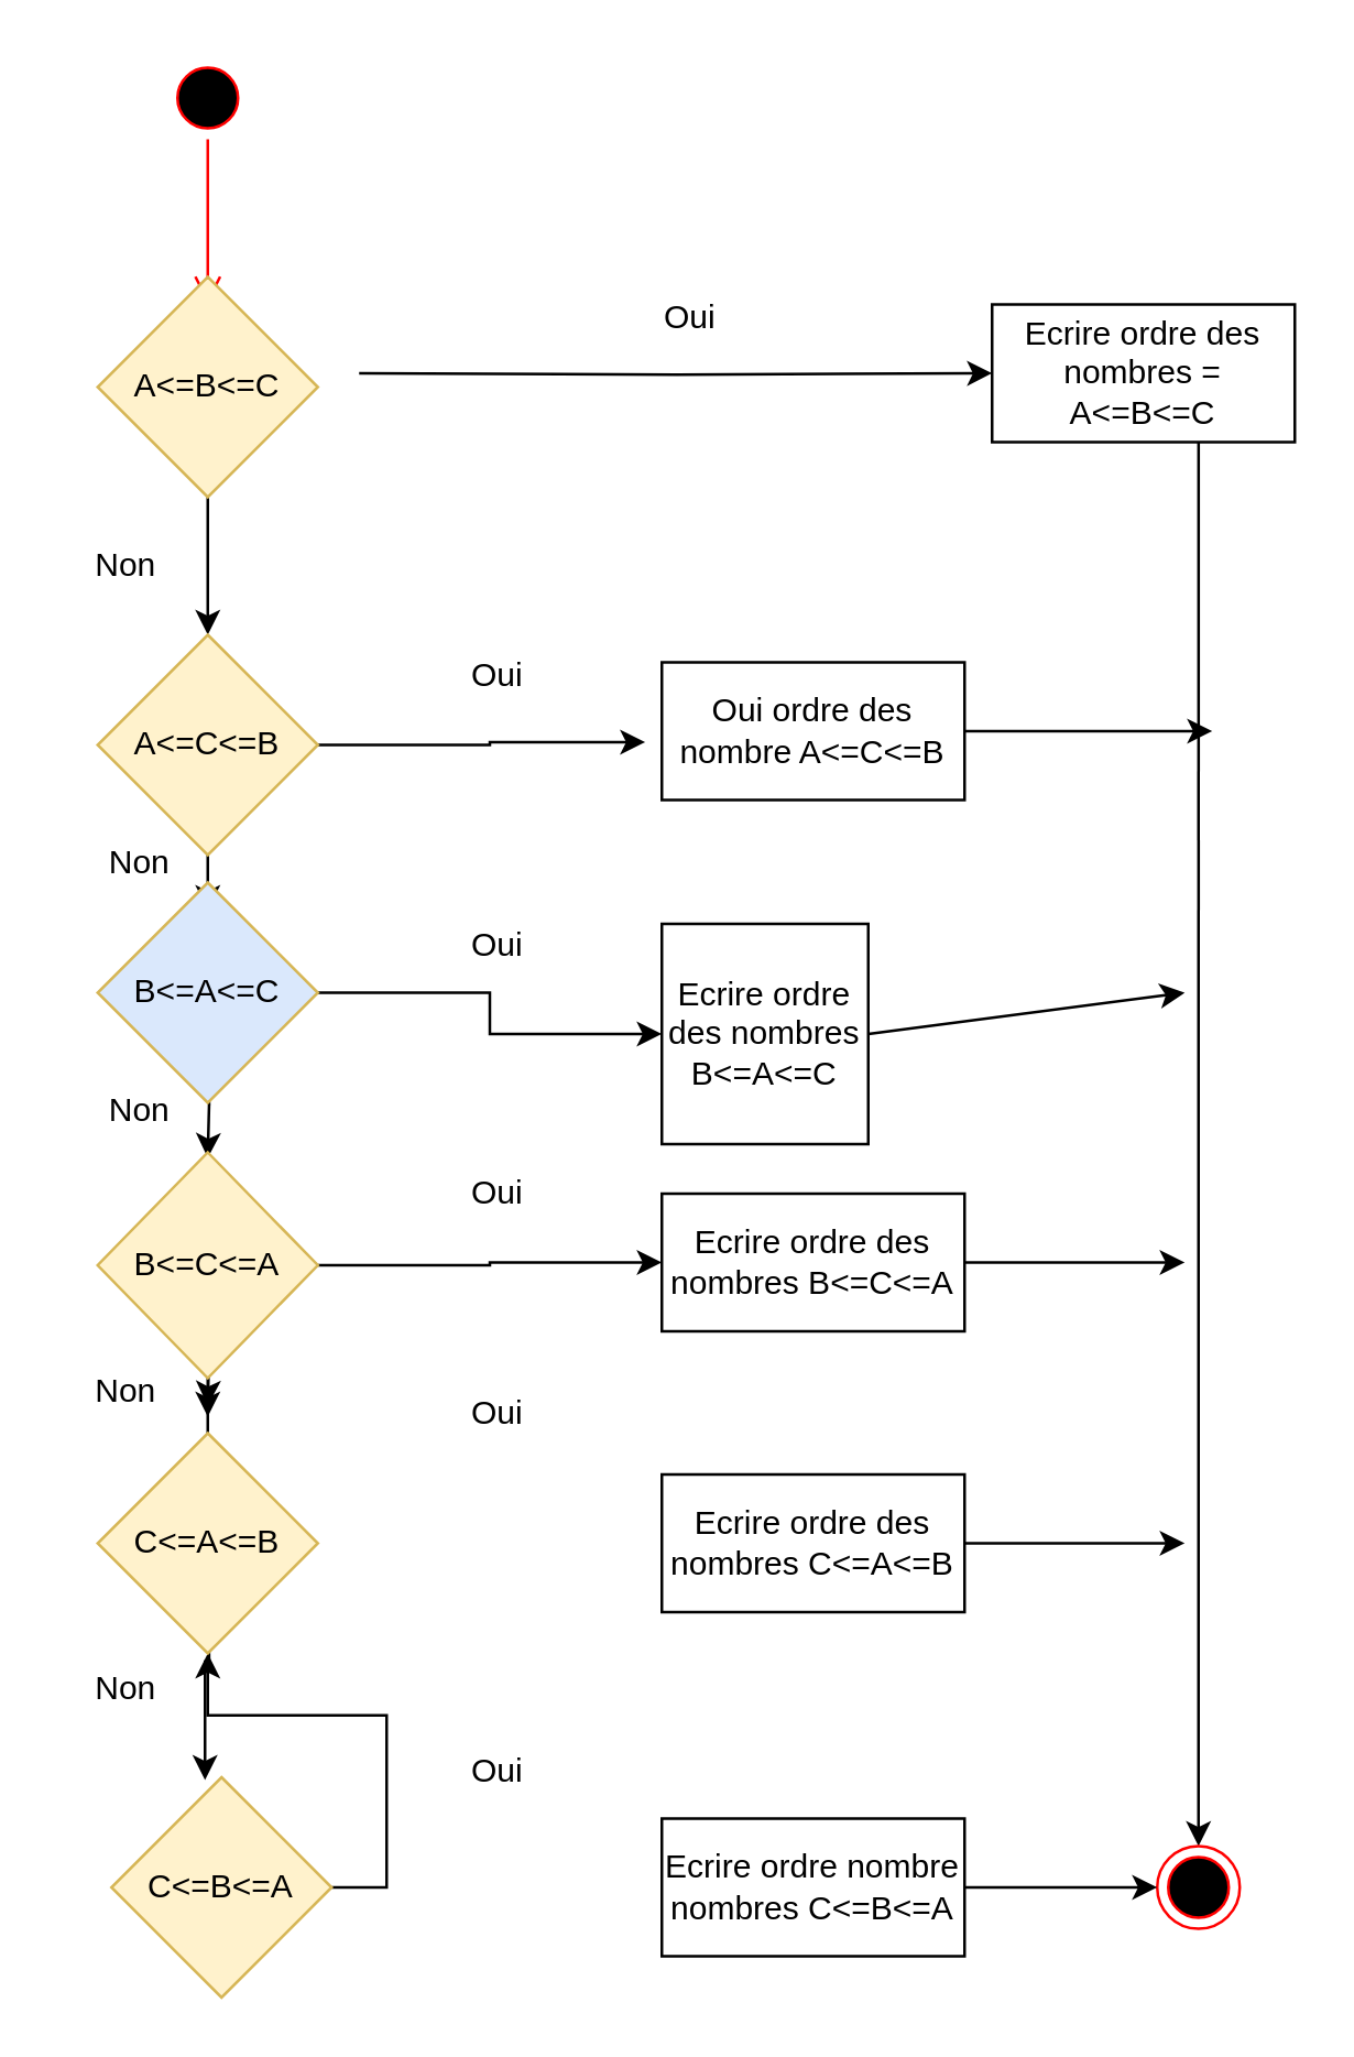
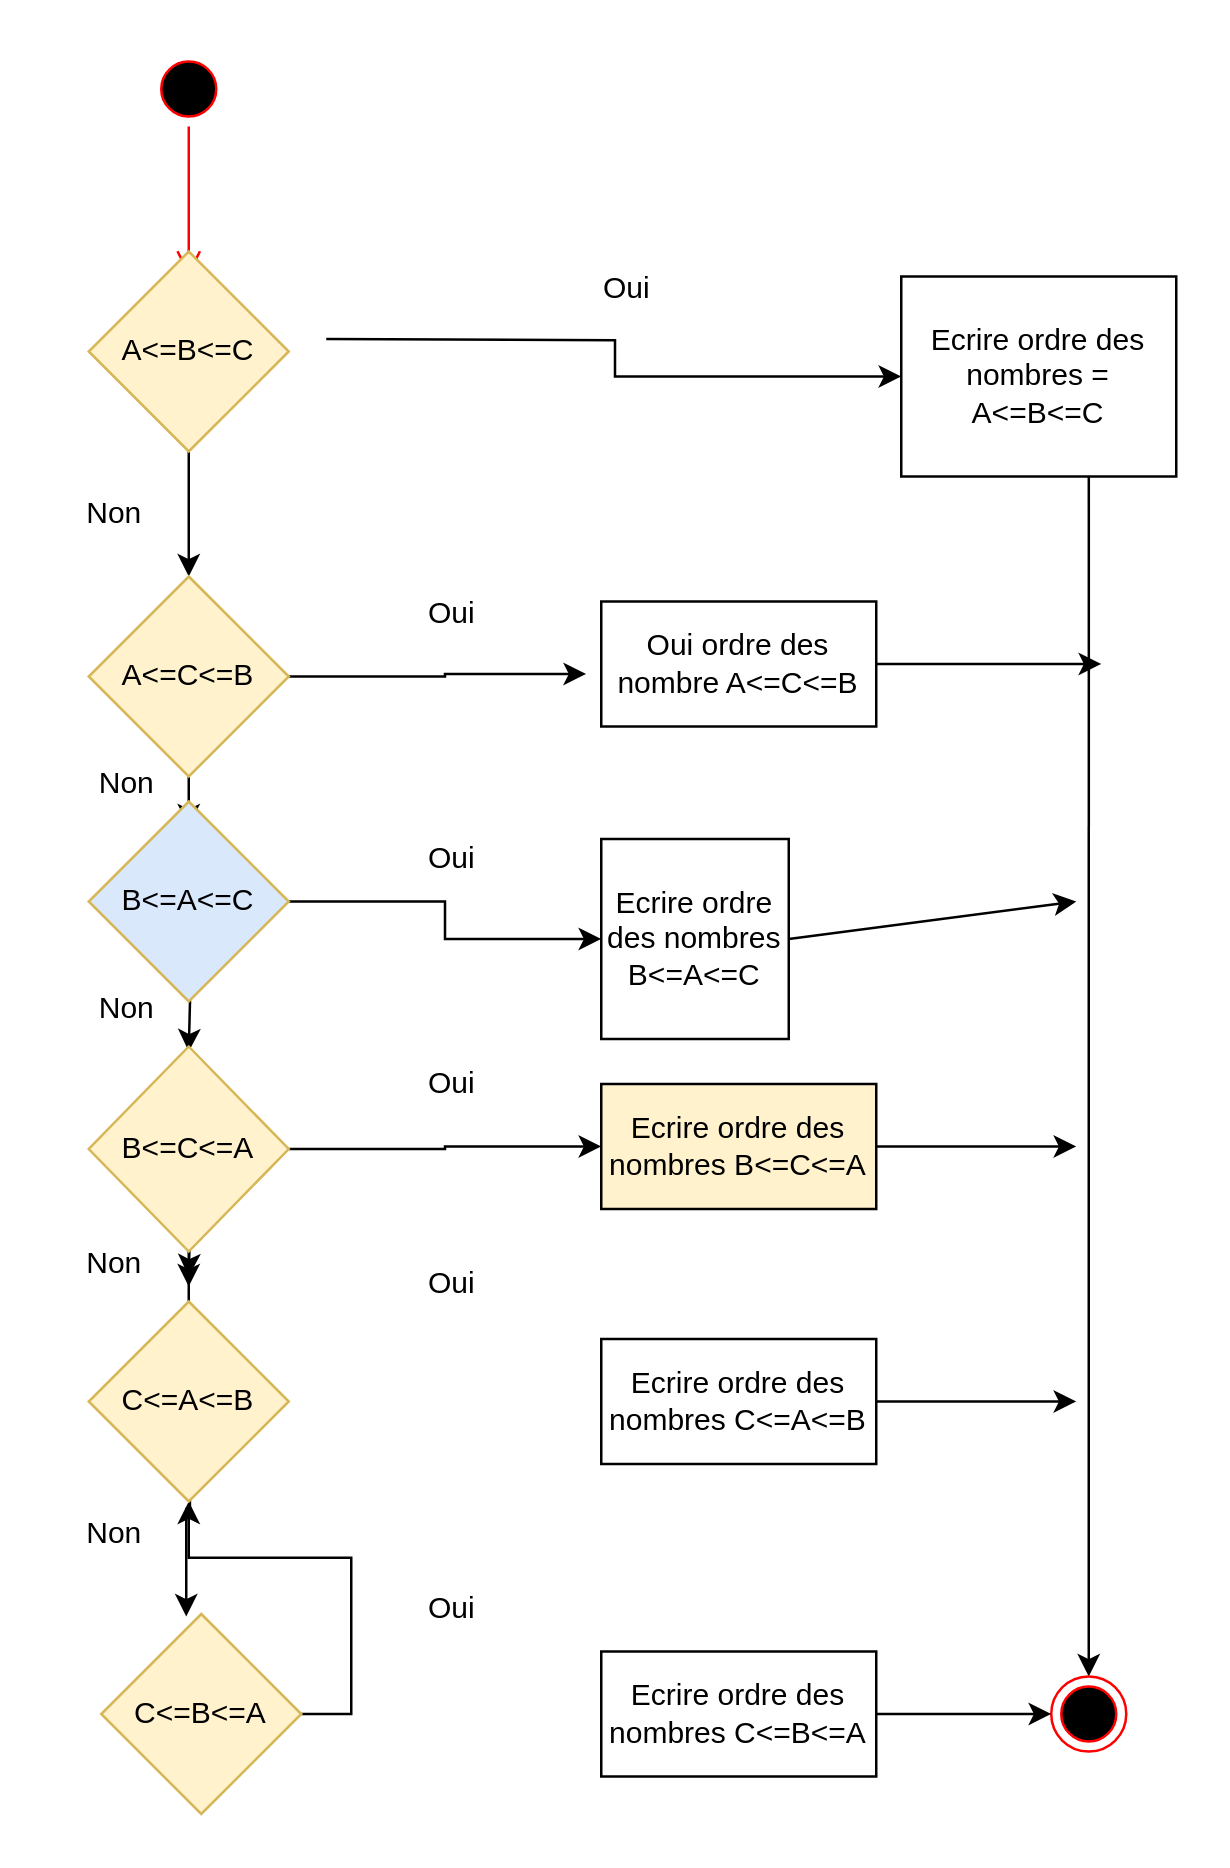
  <mxCell id="0" />
  <mxCell id="1" parent="0" />
  <mxCell id="2" value="" style="ellipse;html=1;shape=startState;fillColor=#000000;strokeColor=#ff0000;" parent="1" vertex="1"><mxGeometry x="60" y="20" width="30" height="30" as="geometry" /></mxCell>
  <mxCell id="3" value="" style="edgeStyle=orthogonalEdgeStyle;html=1;verticalAlign=bottom;endArrow=open;endSize=8;strokeColor=#ff0000;rounded=0;" parent="1" source="2" edge="1"><mxGeometry relative="1" as="geometry"><mxPoint x="75" y="110" as="targetPoint" /></mxGeometry></mxCell>
  <mxCell id="4" value="" style="edgeStyle=orthogonalEdgeStyle;rounded=0;orthogonalLoop=1;jettySize=auto;html=1;" parent="1" edge="1"><mxGeometry relative="1" as="geometry"><mxPoint x="75" y="160" as="sourcePoint" /><mxPoint x="75" y="230" as="targetPoint" /></mxGeometry></mxCell>
  <mxCell id="5" value="" style="edgeStyle=orthogonalEdgeStyle;rounded=0;orthogonalLoop=1;jettySize=auto;html=1;" edge="1" parent="1"><mxGeometry relative="1" as="geometry"><mxPoint x="75" y="280" as="sourcePoint" /><mxPoint x="75" y="330" as="targetPoint" /></mxGeometry></mxCell>
  <mxCell id="6" value="" style="edgeStyle=orthogonalEdgeStyle;rounded=0;orthogonalLoop=1;jettySize=auto;html=1;exitX=1;exitY=0.5;exitDx=0;exitDy=0;" parent="1" target="8" edge="1"><mxGeometry relative="1" as="geometry"><mxPoint x="130" y="135" as="sourcePoint" /></mxGeometry></mxCell>
  <mxCell id="7" value="" style="edgeStyle=orthogonalEdgeStyle;rounded=0;orthogonalLoop=1;jettySize=auto;html=1;entryX=0.5;entryY=0;entryDx=0;entryDy=0;exitX=0.682;exitY=1;exitDx=0;exitDy=0;exitPerimeter=0;" edge="1" parent="1" source="8" target="10"><mxGeometry relative="1" as="geometry"><mxPoint x="440" y="170" as="sourcePoint" /><mxPoint x="434.5" y="680" as="targetPoint" /><Array as="points" /></mxGeometry></mxCell>
- <mxCell id="8" value="Ecrire ordre des nombres = A&amp;lt;=B&amp;lt;=C" style="html=1;whiteSpace=wrap;" parent="1" vertex="1"><mxGeometry x="360" y="110" width="110" height="50" as="geometry" /></mxCell>
+ <mxCell id="8" value="Ecrire ordre des nombres = A&amp;lt;=B&amp;lt;=C" style="html=1;whiteSpace=wrap;" parent="1" vertex="1"><mxGeometry x="360" y="110" width="110" height="80" as="geometry" /></mxCell>
  <mxCell id="9" value="Oui ordre des nombre A&amp;lt;=C&amp;lt;=B" style="html=1;whiteSpace=wrap;" parent="1" vertex="1"><mxGeometry x="240" y="240" width="110" height="50" as="geometry" /></mxCell>
  <mxCell id="10" value="" style="ellipse;html=1;shape=endState;fillColor=#000000;strokeColor=#ff0000;" vertex="1" parent="1"><mxGeometry x="420" y="670" width="30" height="30" as="geometry" /></mxCell>
  <mxCell id="11" value="" style="endArrow=classic;html=1;rounded=0;exitX=1;exitY=0.5;exitDx=0;exitDy=0;" edge="1" parent="1" source="9"><mxGeometry width="50" height="50" relative="1" as="geometry"><mxPoint x="340" y="320" as="sourcePoint" /><mxPoint x="440" y="265" as="targetPoint" /></mxGeometry></mxCell>
  <mxCell id="12" value="Oui" style="text;html=1;align=center;verticalAlign=middle;resizable=0;points=[];autosize=1;strokeColor=none;fillColor=none;" vertex="1" parent="1"><mxGeometry x="160" y="230" width="40" height="30" as="geometry" /></mxCell>
  <mxCell id="13" value="Oui" style="text;html=1;align=center;verticalAlign=middle;resizable=0;points=[];autosize=1;strokeColor=none;fillColor=none;" vertex="1" parent="1"><mxGeometry x="230" y="100" width="40" height="30" as="geometry" /></mxCell>
  <mxCell id="14" value="Non" style="text;html=1;align=center;verticalAlign=middle;resizable=0;points=[];autosize=1;strokeColor=none;fillColor=none;" vertex="1" parent="1"><mxGeometry x="20" y="190" width="50" height="30" as="geometry" /></mxCell>
  <mxCell id="15" value="" style="edgeStyle=orthogonalEdgeStyle;rounded=0;orthogonalLoop=1;jettySize=auto;html=1;exitX=1;exitY=0.5;exitDx=0;exitDy=0;" edge="1" parent="1" source="39" target="17"><mxGeometry relative="1" as="geometry"><mxPoint x="130" y="355" as="sourcePoint" /></mxGeometry></mxCell>
  <mxCell id="16" value="" style="edgeStyle=orthogonalEdgeStyle;rounded=0;orthogonalLoop=1;jettySize=auto;html=1;" edge="1" parent="1"><mxGeometry relative="1" as="geometry"><mxPoint x="75" y="380" as="sourcePoint" /><mxPoint x="75" y="420" as="targetPoint" /></mxGeometry></mxCell>
  <mxCell id="17" value="Ecrire ordre des nombres B&amp;lt;=A&amp;lt;=C" style="html=1;whiteSpace=wrap;" vertex="1" parent="1"><mxGeometry x="240" y="335" width="75" height="80" as="geometry" /></mxCell>
  <mxCell id="18" value="Oui" style="text;html=1;align=center;verticalAlign=middle;resizable=0;points=[];autosize=1;strokeColor=none;fillColor=none;" vertex="1" parent="1"><mxGeometry x="160" y="328" width="40" height="30" as="geometry" /></mxCell>
  <mxCell id="19" value="" style="endArrow=classic;html=1;rounded=0;exitX=1;exitY=0.5;exitDx=0;exitDy=0;" edge="1" parent="1" source="17"><mxGeometry width="50" height="50" relative="1" as="geometry"><mxPoint x="340" y="320" as="sourcePoint" /><mxPoint x="430" y="360" as="targetPoint" /></mxGeometry></mxCell>
  <mxCell id="20" value="" style="edgeStyle=orthogonalEdgeStyle;rounded=0;orthogonalLoop=1;jettySize=auto;html=1;" edge="1" parent="1"><mxGeometry relative="1" as="geometry"><mxPoint x="75" y="470" as="sourcePoint" /><mxPoint x="75" y="510" as="targetPoint" /></mxGeometry></mxCell>
  <mxCell id="21" value="" style="edgeStyle=orthogonalEdgeStyle;rounded=0;orthogonalLoop=1;jettySize=auto;html=1;exitX=1;exitY=0.5;exitDx=0;exitDy=0;" edge="1" parent="1" source="41" target="30"><mxGeometry relative="1" as="geometry"><mxPoint x="130" y="445" as="sourcePoint" /></mxGeometry></mxCell>
  <mxCell id="22" value="Non" style="text;html=1;align=center;verticalAlign=middle;resizable=0;points=[];autosize=1;strokeColor=none;fillColor=none;" vertex="1" parent="1"><mxGeometry x="25" y="298" width="50" height="30" as="geometry" /></mxCell>
  <mxCell id="23" value="Non" style="text;html=1;align=center;verticalAlign=middle;resizable=0;points=[];autosize=1;strokeColor=none;fillColor=none;" vertex="1" parent="1"><mxGeometry x="25" y="388" width="50" height="30" as="geometry" /></mxCell>
  <mxCell id="24" value="" style="edgeStyle=orthogonalEdgeStyle;rounded=0;orthogonalLoop=1;jettySize=auto;html=1;entryX=0.425;entryY=0.013;entryDx=0;entryDy=0;entryPerimeter=0;" edge="1" parent="1" target="43"><mxGeometry relative="1" as="geometry"><mxPoint x="75" y="560" as="sourcePoint" /><mxPoint x="75" y="620" as="targetPoint" /></mxGeometry></mxCell>
  <mxCell id="25" value="Ecrire ordre des nombres C&amp;lt;=A&amp;lt;=B" style="html=1;whiteSpace=wrap;" vertex="1" parent="1"><mxGeometry x="240" y="535" width="110" height="50" as="geometry" /></mxCell>
  <mxCell id="26" value="" style="endArrow=classic;html=1;rounded=0;exitX=1;exitY=0.5;exitDx=0;exitDy=0;" edge="1" parent="1" source="25"><mxGeometry width="50" height="50" relative="1" as="geometry"><mxPoint x="340" y="620" as="sourcePoint" /><mxPoint x="430" y="560" as="targetPoint" /></mxGeometry></mxCell>
  <mxCell id="27" value="" style="edgeStyle=orthogonalEdgeStyle;rounded=0;orthogonalLoop=1;jettySize=auto;html=1;exitX=1;exitY=0.5;exitDx=0;exitDy=0;" edge="1" parent="1" source="43" target="42"><mxGeometry relative="1" as="geometry"><mxPoint x="130" y="645" as="sourcePoint" /></mxGeometry></mxCell>
  <mxCell id="28" value="" style="edgeStyle=orthogonalEdgeStyle;rounded=0;orthogonalLoop=1;jettySize=auto;html=1;" edge="1" parent="1" source="29" target="10"><mxGeometry relative="1" as="geometry" /></mxCell>
- <mxCell id="29" value="Ecrire ordre nombre nombres C&amp;lt;=B&amp;lt;=A" style="html=1;whiteSpace=wrap;" vertex="1" parent="1"><mxGeometry x="240" y="660" width="110" height="50" as="geometry" /></mxCell>
- <mxCell id="30" value="Ecrire ordre des nombres B&amp;lt;=C&amp;lt;=A" style="html=1;whiteSpace=wrap;" vertex="1" parent="1"><mxGeometry x="240" y="433" width="110" height="50" as="geometry" /></mxCell>
+ <mxCell id="29" value="Ecrire ordre des nombres C&amp;lt;=B&amp;lt;=A" style="html=1;whiteSpace=wrap;" vertex="1" parent="1"><mxGeometry x="240" y="660" width="110" height="50" as="geometry" /></mxCell>
+ <mxCell id="30" value="Ecrire ordre des nombres B&amp;lt;=C&amp;lt;=A" style="html=1;whiteSpace=wrap;fillColor=#fff2cc;" vertex="1" parent="1"><mxGeometry x="240" y="433" width="110" height="50" as="geometry" /></mxCell>
  <mxCell id="31" value="" style="endArrow=classic;html=1;rounded=0;exitX=1;exitY=0.5;exitDx=0;exitDy=0;" edge="1" parent="1" source="30"><mxGeometry width="50" height="50" relative="1" as="geometry"><mxPoint x="340" y="520" as="sourcePoint" /><mxPoint x="430" y="458" as="targetPoint" /></mxGeometry></mxCell>
  <mxCell id="32" value="Oui" style="text;html=1;align=center;verticalAlign=middle;resizable=0;points=[];autosize=1;strokeColor=none;fillColor=none;" vertex="1" parent="1"><mxGeometry x="160" y="418" width="40" height="30" as="geometry" /></mxCell>
  <mxCell id="33" value="Oui" style="text;html=1;align=center;verticalAlign=middle;resizable=0;points=[];autosize=1;strokeColor=none;fillColor=none;" vertex="1" parent="1"><mxGeometry x="160" y="498" width="40" height="30" as="geometry" /></mxCell>
  <mxCell id="34" value="Oui" style="text;html=1;align=center;verticalAlign=middle;resizable=0;points=[];autosize=1;strokeColor=none;fillColor=none;" vertex="1" parent="1"><mxGeometry x="160" y="628" width="40" height="30" as="geometry" /></mxCell>
  <mxCell id="35" value="Non" style="text;html=1;align=center;verticalAlign=middle;resizable=0;points=[];autosize=1;strokeColor=none;fillColor=none;" vertex="1" parent="1"><mxGeometry x="20" y="490" width="50" height="30" as="geometry" /></mxCell>
  <mxCell id="36" value="Non" style="text;html=1;align=center;verticalAlign=middle;resizable=0;points=[];autosize=1;strokeColor=none;fillColor=none;" vertex="1" parent="1"><mxGeometry x="20" y="598" width="50" height="30" as="geometry" /></mxCell>
  <mxCell id="37" value="" style="edgeStyle=orthogonalEdgeStyle;rounded=0;orthogonalLoop=1;jettySize=auto;html=1;entryX=-0.055;entryY=0.58;entryDx=0;entryDy=0;entryPerimeter=0;" edge="1" parent="1" source="38" target="9"><mxGeometry relative="1" as="geometry" /></mxCell>
  <mxCell id="38" value="A&amp;lt;=C&amp;lt;=B" style="rhombus;whiteSpace=wrap;html=1;fillColor=#fff2cc;strokeColor=#d6b656;" vertex="1" parent="1"><mxGeometry x="35" y="230" width="80" height="80" as="geometry" /></mxCell>
  <mxCell id="39" value="B&amp;lt;=A&amp;lt;=C" style="rhombus;whiteSpace=wrap;html=1;fillColor=#dae8fc;strokeColor=#d6b656;" vertex="1" parent="1"><mxGeometry x="35" y="320" width="80" height="80" as="geometry" /></mxCell>
  <mxCell id="40" style="edgeStyle=orthogonalEdgeStyle;rounded=0;orthogonalLoop=1;jettySize=auto;html=1;entryX=1.1;entryY=0.8;entryDx=0;entryDy=0;entryPerimeter=0;" edge="1" parent="1" source="41" target="35"><mxGeometry relative="1" as="geometry" /></mxCell>
  <mxCell id="41" value="B&amp;lt;=C&amp;lt;=A" style="rhombus;whiteSpace=wrap;html=1;fillColor=#fff2cc;strokeColor=#d6b656;" vertex="1" parent="1"><mxGeometry x="35" y="418" width="80" height="82" as="geometry" /></mxCell>
  <mxCell id="42" value="C&amp;lt;=A&amp;lt;=B" style="rhombus;whiteSpace=wrap;html=1;fillColor=#fff2cc;strokeColor=#d6b656;" vertex="1" parent="1"><mxGeometry x="35" y="520" width="80" height="80" as="geometry" /></mxCell>
  <mxCell id="43" value="C&amp;lt;=B&amp;lt;=A" style="rhombus;whiteSpace=wrap;html=1;fillColor=#fff2cc;strokeColor=#d6b656;" vertex="1" parent="1"><mxGeometry x="40" y="645" width="80" height="80" as="geometry" /></mxCell>
  <mxCell id="44" value="A&amp;lt;=B&amp;lt;=C" style="rhombus;whiteSpace=wrap;html=1;fillColor=#fff2cc;strokeColor=#d6b656;" vertex="1" parent="1"><mxGeometry x="35" y="100" width="80" height="80" as="geometry" /></mxCell>
